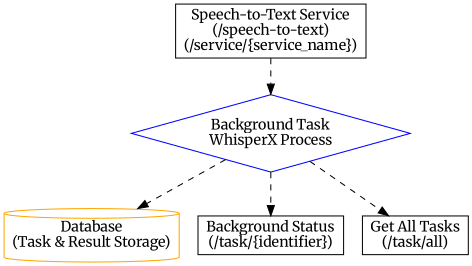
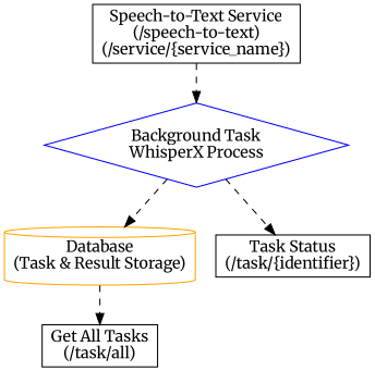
  digraph {
    fontname=Merriweather
    node [fontname=Merriweather shape=box]
    edge [fontname=Merriweather style=dashed]
    n1 [label="Speech-to-Text Service\n(/speech-to-text)\n(/service/{service_name})"]
    n2 [color=blue label="Background Task\nWhisperX Process" shape=diamond]
    n3 [color=orange label="Database\n(Task & Result Storage)" shape=cylinder]
-   n4 [label="Background Status\n(/task/{identifier})"]
+   n4 [label="Task Status\n(/task/{identifier})"]
    n5 [label="Get All Tasks\n(/task/all)"]
    n1 -> n2
    n2 -> n3
    n2 -> n4
-   n2 -> n5
+   n3 -> n5
  }
